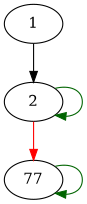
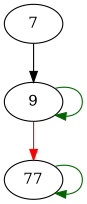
  strict digraph {
    edge [color=darkgreen cond=true]
-   1 [entry=true]
-   2
+   1 [entry=true label=7]
+   2 [label=9]
    77
    1 -> 2 [color="" cond=""]
    2 -> 2
    2 -> 77 [color=red cond=false]
    77 -> 77
  }
